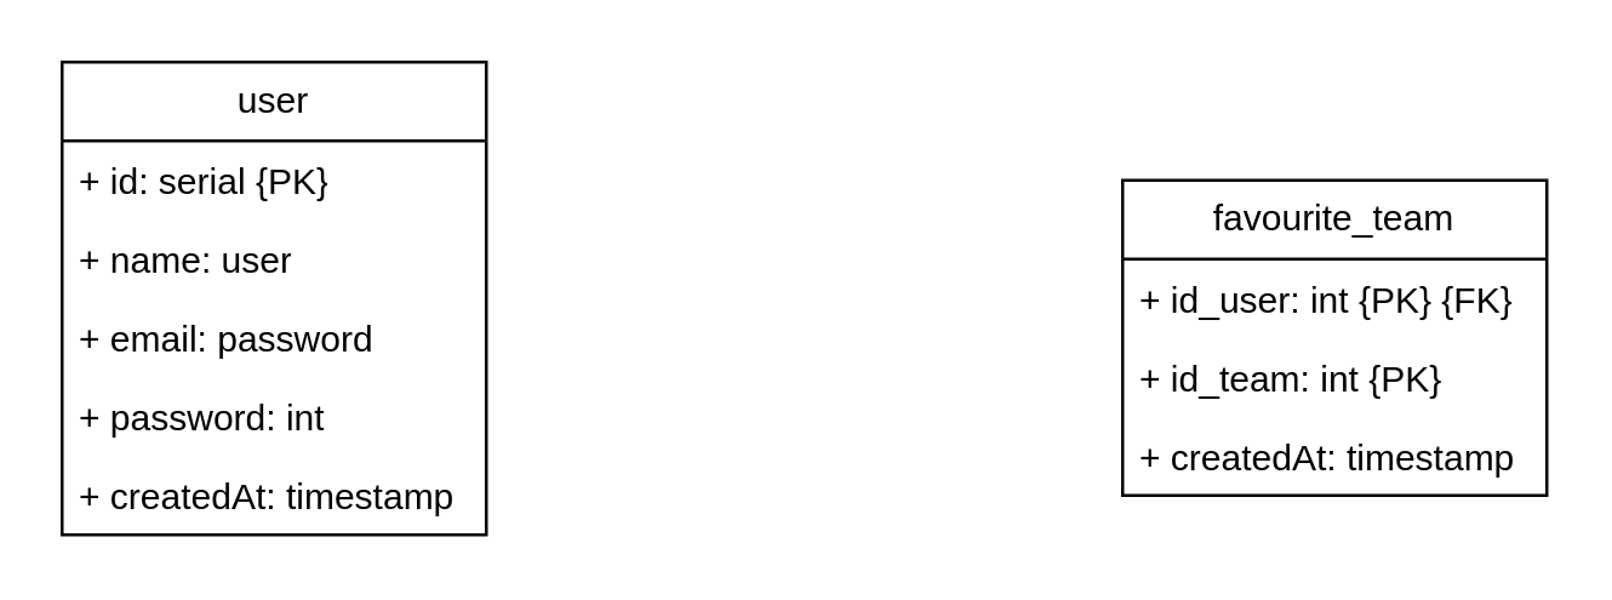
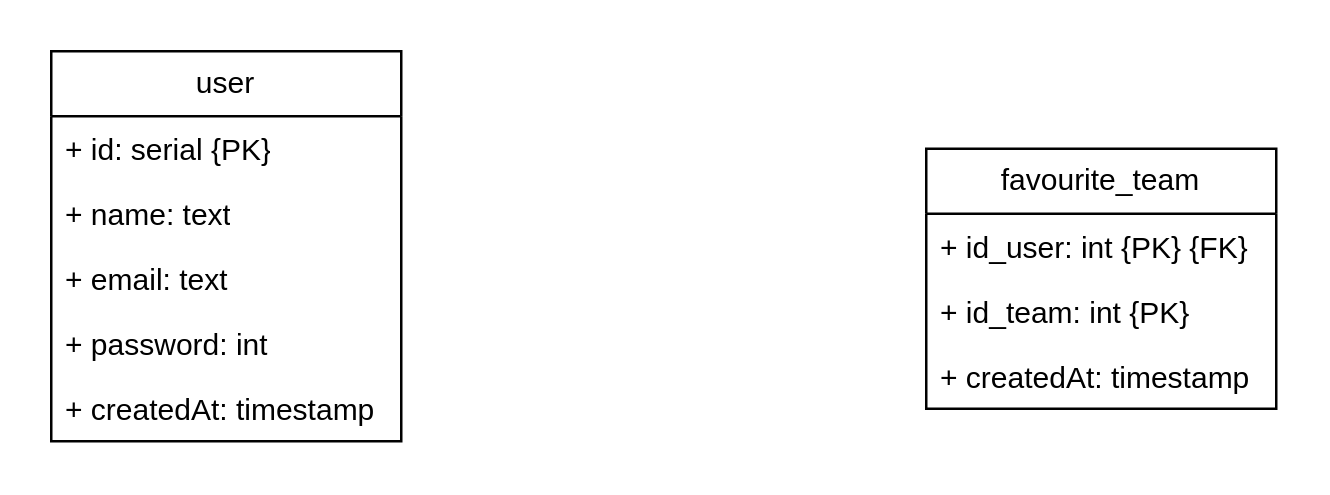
  <mxCell id="0" />
  <mxCell id="1" parent="0" />
  <mxCell id="2" value="user" style="swimlane;fontStyle=0;childLayout=stackLayout;horizontal=1;startSize=26;fillColor=none;horizontalStack=0;resizeParent=1;resizeParentMax=0;resizeLast=0;collapsible=1;marginBottom=0;whiteSpace=wrap;html=1;" vertex="1" parent="1"><mxGeometry x="20" y="20" width="140" height="156" as="geometry" /></mxCell>
  <mxCell id="3" value="+ id: serial {PK}" style="text;strokeColor=none;fillColor=none;align=left;verticalAlign=top;spacingLeft=4;spacingRight=4;overflow=hidden;rotatable=0;points=[[0,0.5],[1,0.5]];portConstraint=eastwest;whiteSpace=wrap;html=1;" vertex="1" parent="2"><mxGeometry y="26" width="140" height="26" as="geometry" /></mxCell>
- <mxCell id="4" value="+ name: user" style="text;strokeColor=none;fillColor=none;align=left;verticalAlign=top;spacingLeft=4;spacingRight=4;overflow=hidden;rotatable=0;points=[[0,0.5],[1,0.5]];portConstraint=eastwest;whiteSpace=wrap;html=1;" vertex="1" parent="2"><mxGeometry y="52" width="140" height="26" as="geometry" /></mxCell>
- <mxCell id="5" value="+ email: password" style="text;strokeColor=none;fillColor=none;align=left;verticalAlign=top;spacingLeft=4;spacingRight=4;overflow=hidden;rotatable=0;points=[[0,0.5],[1,0.5]];portConstraint=eastwest;whiteSpace=wrap;html=1;" vertex="1" parent="2"><mxGeometry y="78" width="140" height="26" as="geometry" /></mxCell>
+ <mxCell id="4" value="+ name: text" style="text;strokeColor=none;fillColor=none;align=left;verticalAlign=top;spacingLeft=4;spacingRight=4;overflow=hidden;rotatable=0;points=[[0,0.5],[1,0.5]];portConstraint=eastwest;whiteSpace=wrap;html=1;" vertex="1" parent="2"><mxGeometry y="52" width="140" height="26" as="geometry" /></mxCell>
+ <mxCell id="5" value="+ email: text" style="text;strokeColor=none;fillColor=none;align=left;verticalAlign=top;spacingLeft=4;spacingRight=4;overflow=hidden;rotatable=0;points=[[0,0.5],[1,0.5]];portConstraint=eastwest;whiteSpace=wrap;html=1;" vertex="1" parent="2"><mxGeometry y="78" width="140" height="26" as="geometry" /></mxCell>
  <mxCell id="6" value="+ password: int" style="text;strokeColor=none;fillColor=none;align=left;verticalAlign=top;spacingLeft=4;spacingRight=4;overflow=hidden;rotatable=0;points=[[0,0.5],[1,0.5]];portConstraint=eastwest;whiteSpace=wrap;html=1;" vertex="1" parent="2"><mxGeometry y="104" width="140" height="26" as="geometry" /></mxCell>
  <mxCell id="7" value="+ createdAt: timestamp" style="text;strokeColor=none;fillColor=none;align=left;verticalAlign=top;spacingLeft=4;spacingRight=4;overflow=hidden;rotatable=0;points=[[0,0.5],[1,0.5]];portConstraint=eastwest;whiteSpace=wrap;html=1;" vertex="1" parent="2"><mxGeometry y="130" width="140" height="26" as="geometry" /></mxCell>
  <mxCell id="8" value="favourite_team" style="swimlane;fontStyle=0;childLayout=stackLayout;horizontal=1;startSize=26;fillColor=none;horizontalStack=0;resizeParent=1;resizeParentMax=0;resizeLast=0;collapsible=1;marginBottom=0;whiteSpace=wrap;html=1;" vertex="1" parent="1"><mxGeometry x="370" y="59" width="140" height="104" as="geometry" /></mxCell>
  <mxCell id="9" value="+ id_user: int {PK} {FK}" style="text;strokeColor=none;fillColor=none;align=left;verticalAlign=top;spacingLeft=4;spacingRight=4;overflow=hidden;rotatable=0;points=[[0,0.5],[1,0.5]];portConstraint=eastwest;whiteSpace=wrap;html=1;" vertex="1" parent="8"><mxGeometry y="26" width="140" height="26" as="geometry" /></mxCell>
  <mxCell id="10" value="+ id_team: int {PK}" style="text;strokeColor=none;fillColor=none;align=left;verticalAlign=top;spacingLeft=4;spacingRight=4;overflow=hidden;rotatable=0;points=[[0,0.5],[1,0.5]];portConstraint=eastwest;whiteSpace=wrap;html=1;" vertex="1" parent="8"><mxGeometry y="52" width="140" height="26" as="geometry" /></mxCell>
  <mxCell id="11" value="+ createdAt: timestamp" style="text;strokeColor=none;fillColor=none;align=left;verticalAlign=top;spacingLeft=4;spacingRight=4;overflow=hidden;rotatable=0;points=[[0,0.5],[1,0.5]];portConstraint=eastwest;whiteSpace=wrap;html=1;" vertex="1" parent="8"><mxGeometry y="78" width="140" height="26" as="geometry" /></mxCell>
